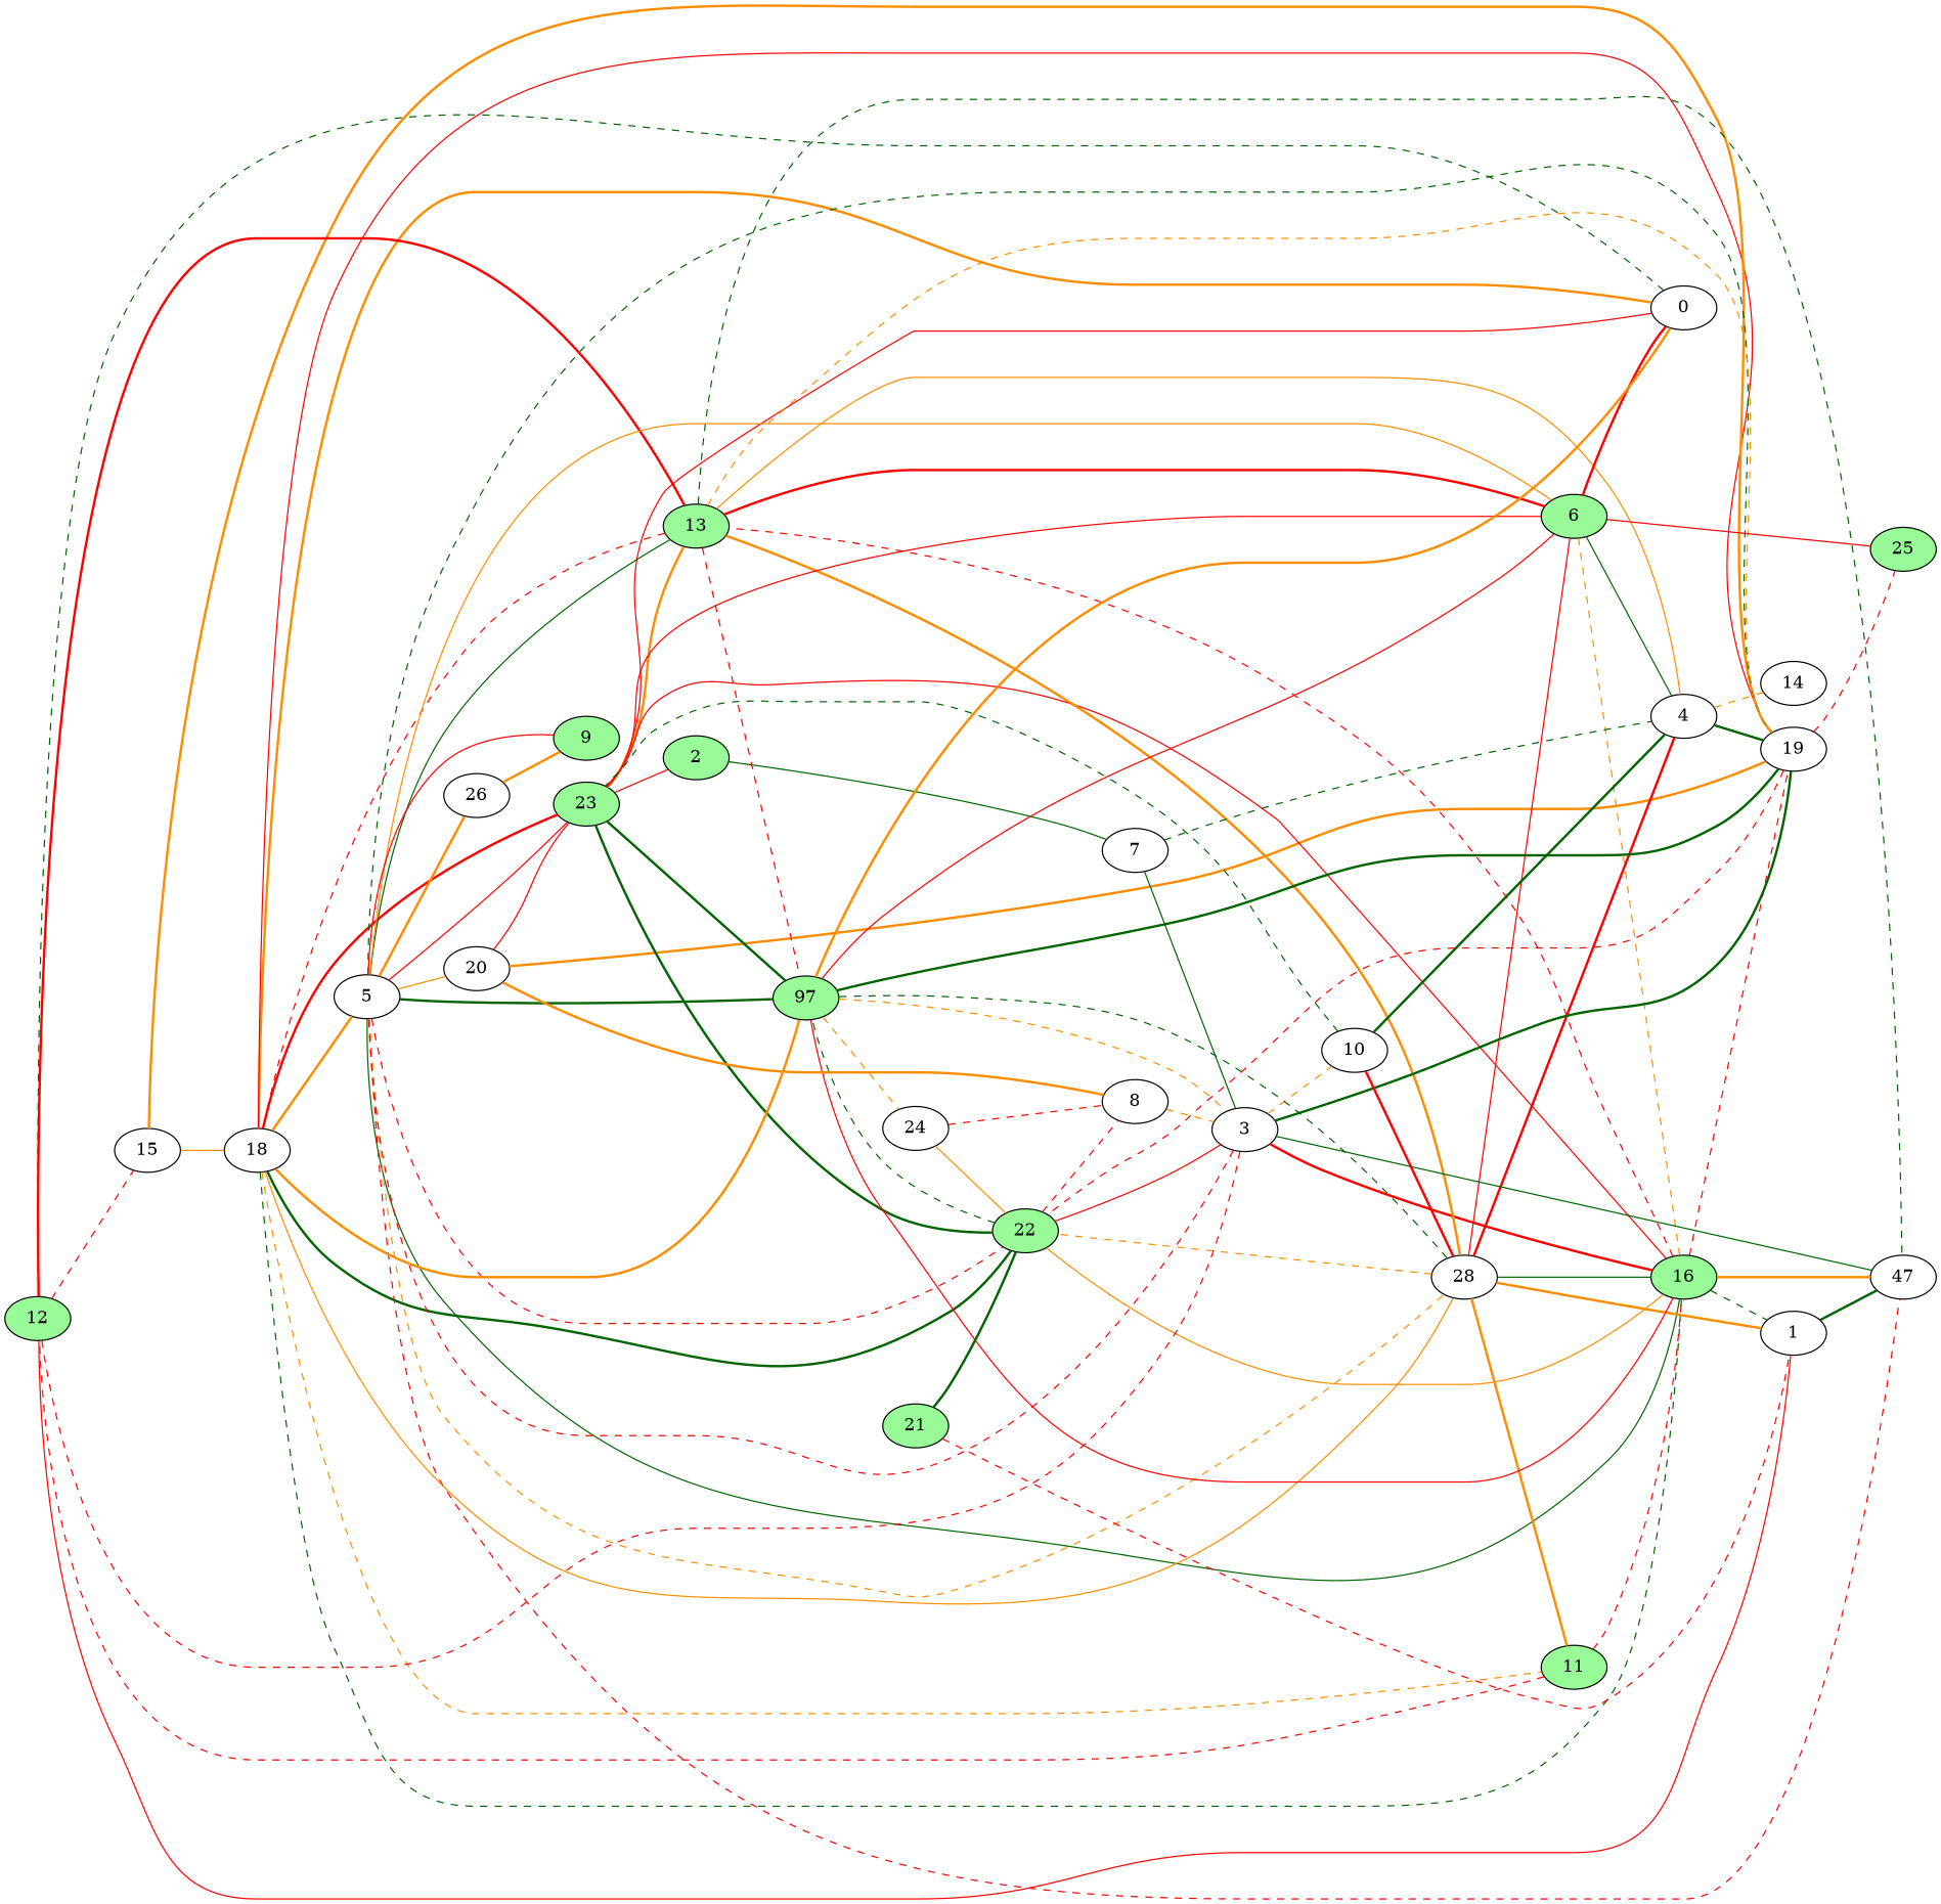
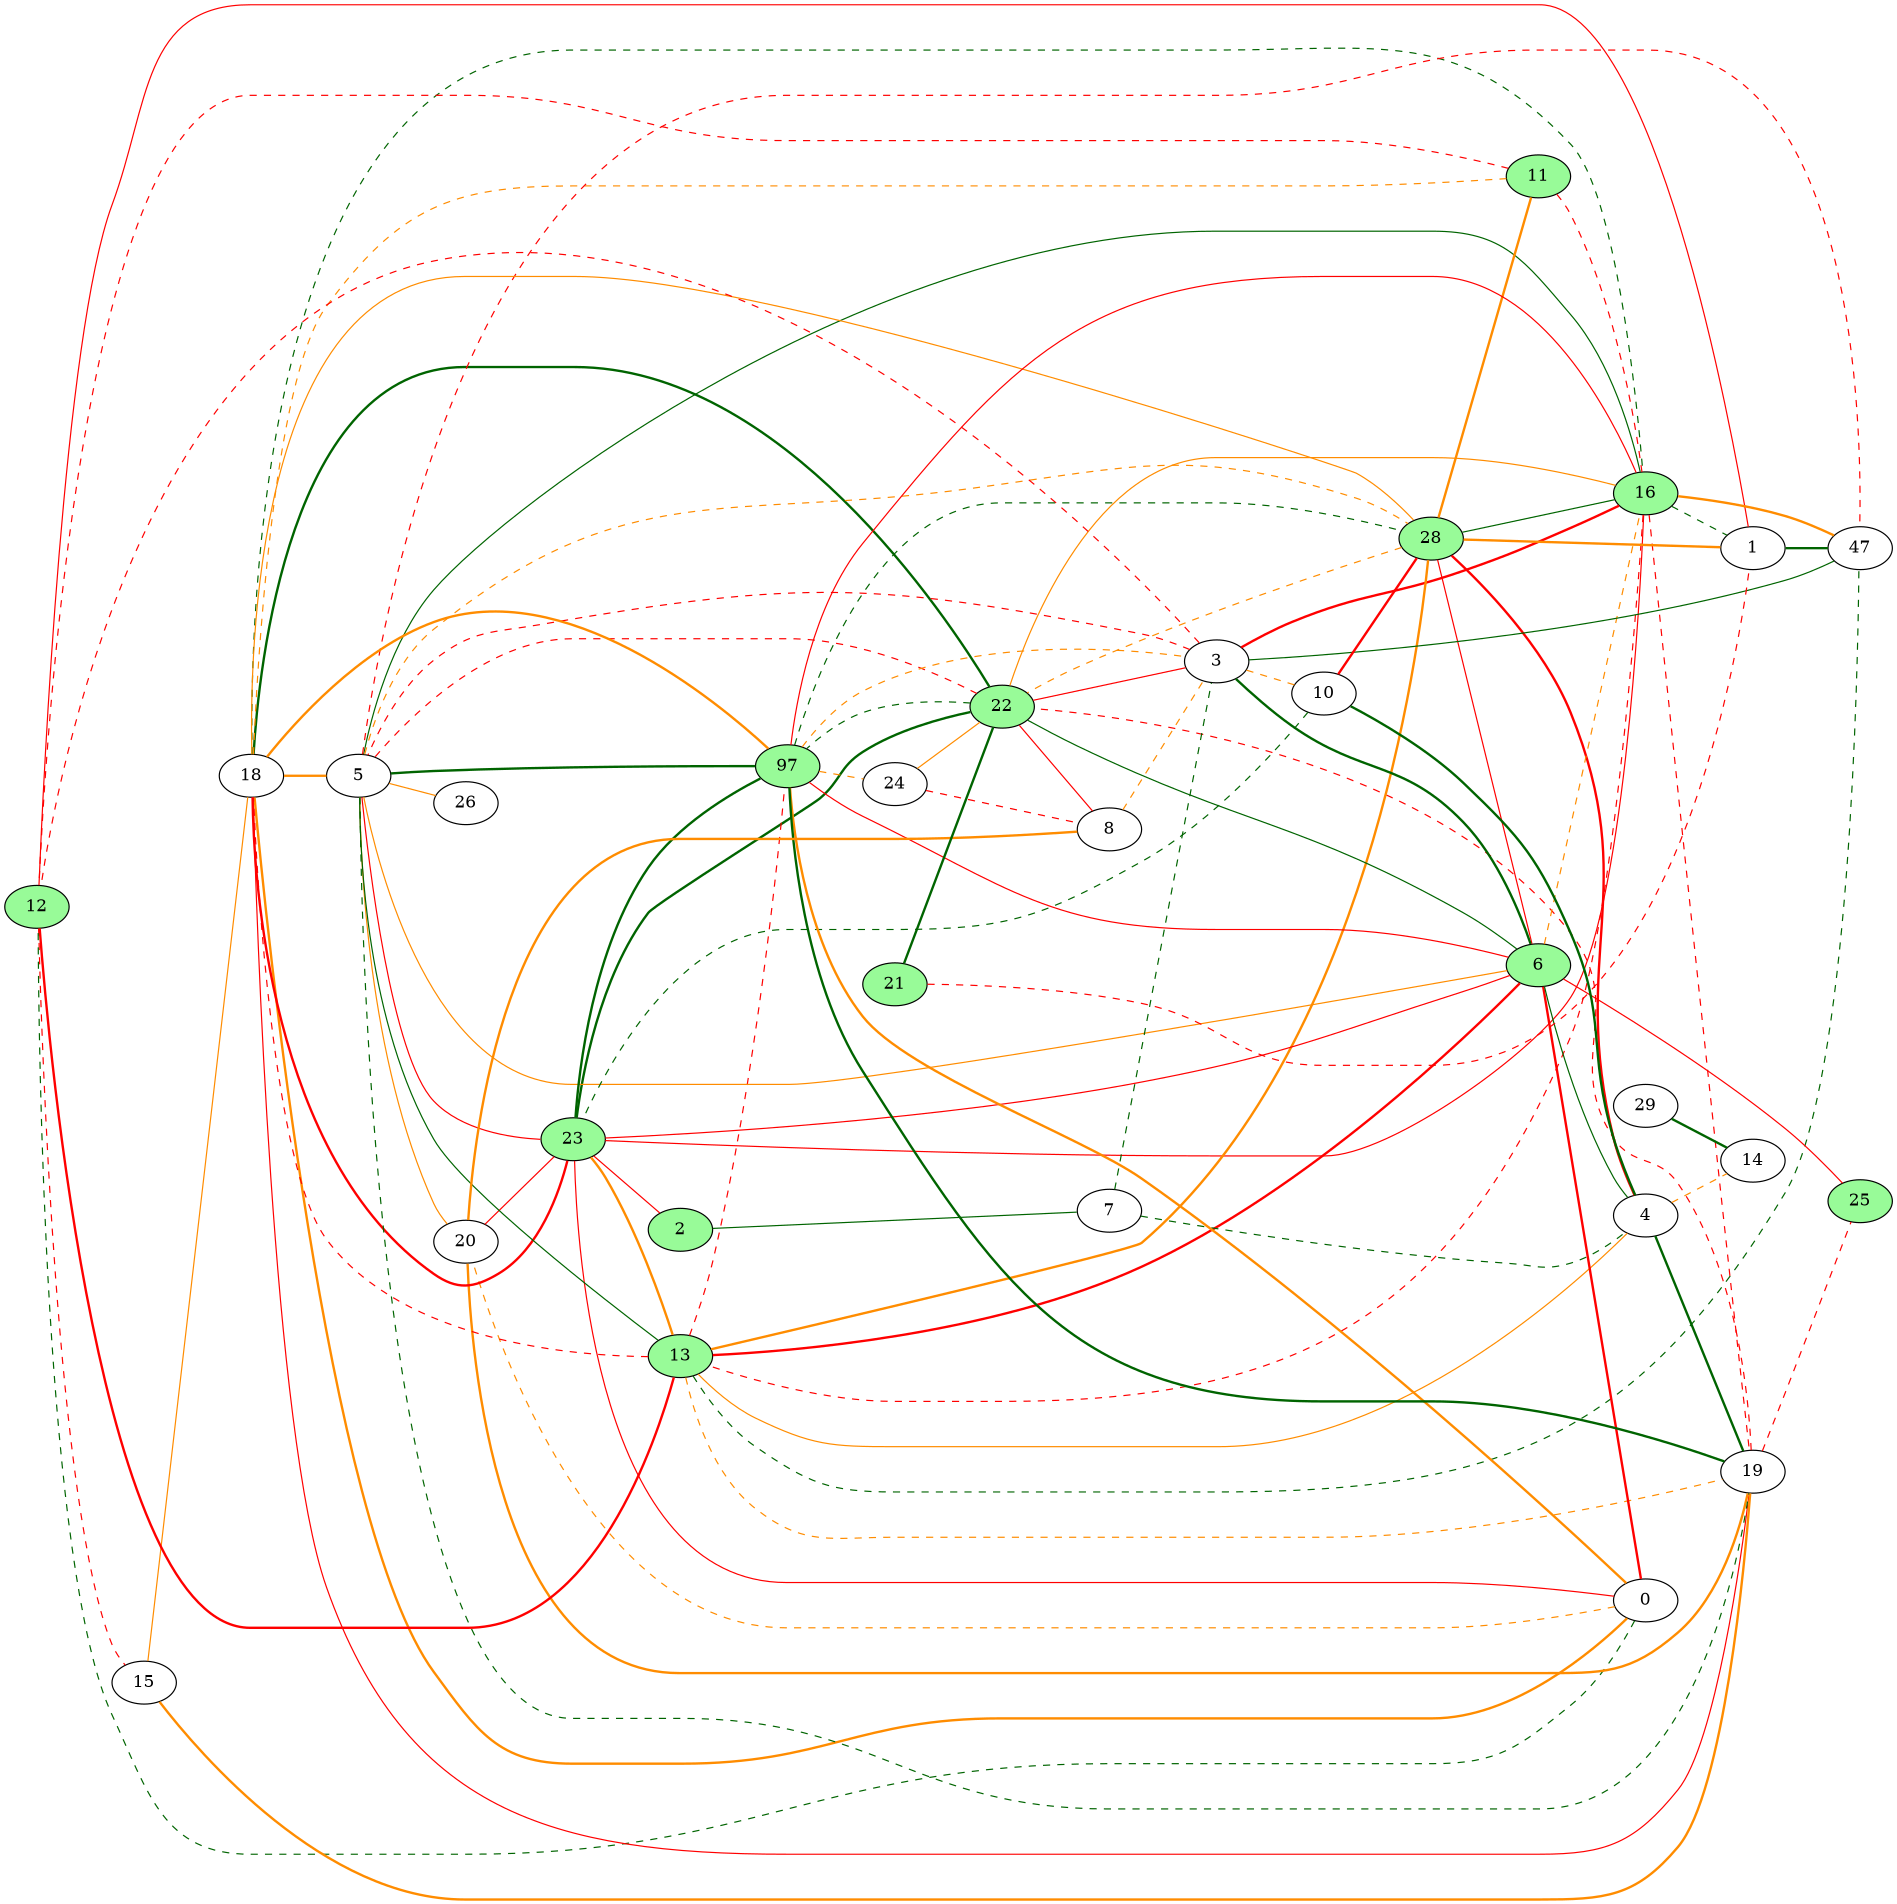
  graph {
    rankdir=LR
    node [fillcolor=white style=filled]
    edge [color=red style=dashed]
    12 [fillcolor=palegreen]
    0
    18
    20
    23 [fillcolor=palegreen]
    15
    5
    19
    16 [fillcolor=palegreen]
    22 [fillcolor=palegreen]
    11 [fillcolor=palegreen]
    2 [fillcolor=palegreen]
    13 [fillcolor=palegreen]
    1
    n15 [label=47]
-   28
+   28 [fillcolor=palegreen]
    6 [fillcolor=palegreen]
    4
    7
    3
    10
    26
    25 [fillcolor=palegreen]
    n24 [fillcolor=palegreen label=97]
    14
    8
-   9 [fillcolor=palegreen]
    24
    21 [fillcolor=palegreen]
+   29
    12 -- 15
    0 -- 12 [color=darkgreen]
    0 -- 18 [color=darkorange style=bold]
+   0 -- 20 [color=darkorange]
    0 -- 23 [style=solid]
    18 -- 5 [color=darkorange style=bold]
    18 -- 19 [style=solid]
    18 -- 16 [color=darkgreen]
    18 -- 22 [color=darkgreen style=bold]
    18 -- 11 [color=darkorange]
    20 -- 23 [style=solid]
    20 -- 19 [color=darkorange style=bold]
    23 -- 18 [style=bold]
    23 -- 5 [style=solid]
    23 -- 2 [style=solid]
    23 -- 13 [color=darkorange style=bold]
    15 -- 18 [color=darkorange style=solid]
    15 -- 19 [color=darkorange style=bold]
    5 -- 20 [color=darkorange style=solid]
    5 -- 19 [color=darkgreen]
    5 -- 16 [color=darkgreen style=solid]
    5 -- 22
    5 -- 13 [color=darkgreen style=solid]
    5 -- n15
    5 -- 28 [color=darkorange]
-   5 -- 26 [color=darkorange style=bold]
+   5 -- 26 [color=darkorange style=solid]
    19 -- 22
    19 -- 25
    16 -- 23 [style=solid]
    16 -- 19
    16 -- 22 [color=darkorange style=solid]
    16 -- 13
    16 -- 1 [color=darkgreen]
    16 -- 28 [color=darkgreen style=solid]
    16 -- 3 [style=bold]
    22 -- 23 [color=darkgreen style=bold]
    22 -- 3 [style=solid]
    22 -- n24 [color=darkgreen]
-   22 -- 8
+   22 -- 8 [style=solid]
    11 -- 12
    11 -- 16
    2 -- 7 [color=darkgreen style=solid]
    13 -- 12 [style=bold]
    13 -- 18
    13 -- 19 [color=darkorange]
    13 -- n15 [color=darkgreen]
    13 -- 4 [color=darkorange style=solid]
    13 -- n24
    1 -- 12 [style=solid]
    1 -- n15 [color=darkgreen style=bold]
    1 -- 28 [color=darkorange style=bold]
    n15 -- 16 [color=darkorange style=bold]
    28 -- 18 [color=darkorange style=solid]
    28 -- 22 [color=darkorange]
    28 -- 11 [color=darkorange style=bold]
    28 -- 13 [color=darkorange style=bold]
    28 -- 6 [style=solid]
    28 -- 4 [style=bold]
    6 -- 0 [style=bold]
    6 -- 23 [style=solid]
    6 -- 5 [color=darkorange style=solid]
    6 -- 16 [color=darkorange]
+   6 -- 22 [color=darkgreen style=solid]
    6 -- 13 [style=bold]
    6 -- 4 [color=darkgreen style=solid]
    6 -- 25 [style=solid]
    6 -- n24 [style=solid]
    4 -- 19 [color=darkgreen style=bold]
    4 -- 10 [color=darkgreen style=bold]
    4 -- 14 [color=darkorange]
    7 -- 4 [color=darkgreen]
-   7 -- 3 [color=darkgreen style=solid]
+   7 -- 3 [color=darkgreen]
    3 -- 12
    3 -- 5
    3 -- n15 [color=darkgreen style=solid]
-   3 -- 19 [color=darkgreen style=bold]
+   3 -- 6 [color=darkgreen style=bold]
    3 -- 10 [color=darkorange]
    10 -- 23 [color=darkgreen]
    10 -- 28 [style=bold]
-   26 -- 9 [color=darkorange style=bold]
    n24 -- 0 [color=darkorange style=bold]
    n24 -- 18 [color=darkorange style=bold]
    n24 -- 23 [color=darkgreen style=bold]
    n24 -- 5 [color=darkgreen style=bold]
    n24 -- 19 [color=darkgreen style=bold]
    n24 -- 16 [style=solid]
    n24 -- 28 [color=darkgreen]
    n24 -- 3 [color=darkorange]
    n24 -- 24 [color=darkorange]
    8 -- 20 [color=darkorange style=bold]
    8 -- 3 [color=darkorange]
-   9 -- 5 [style=solid]
    24 -- 22 [color=darkorange style=solid]
    24 -- 8
    21 -- 22 [color=darkgreen style=bold]
    21 -- 1
+   29 -- 14 [color=darkgreen style=bold]
  }
